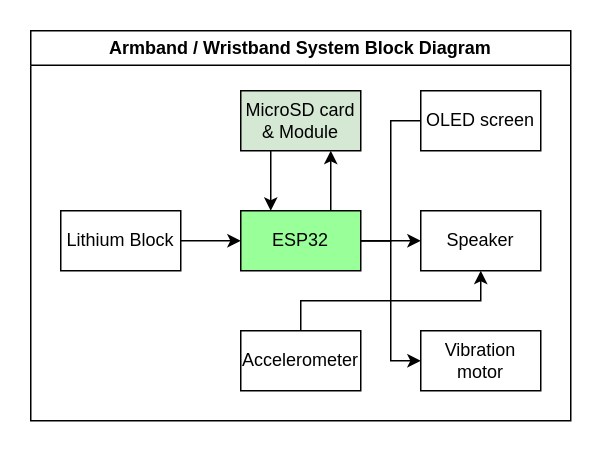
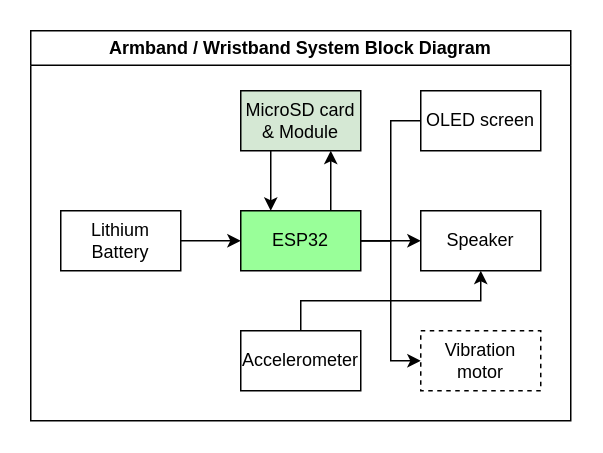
  <mxCell id="0" />
  <mxCell id="1" parent="0" />
  <mxCell id="2" style="edgeStyle=orthogonalEdgeStyle;rounded=0;orthogonalLoop=1;jettySize=auto;html=1;exitX=0.75;exitY=0;exitDx=0;exitDy=0;entryX=0.75;entryY=1;entryDx=0;entryDy=0;" edge="1" parent="1" source="6" target="9"><mxGeometry relative="1" as="geometry" /></mxCell>
  <mxCell id="3" style="edgeStyle=orthogonalEdgeStyle;rounded=0;orthogonalLoop=1;jettySize=auto;html=1;exitX=1;exitY=0.5;exitDx=0;exitDy=0;entryX=0;entryY=0.5;entryDx=0;entryDy=0;" edge="1" parent="1" source="6" target="7"><mxGeometry relative="1" as="geometry" /></mxCell>
  <mxCell id="4" style="edgeStyle=orthogonalEdgeStyle;rounded=0;orthogonalLoop=1;jettySize=auto;html=1;exitX=1;exitY=0.5;exitDx=0;exitDy=0;entryX=0;entryY=0.5;entryDx=0;entryDy=0;endArrow=none;" edge="1" parent="1" source="6" target="15"><mxGeometry relative="1" as="geometry" /></mxCell>
  <mxCell id="5" style="edgeStyle=orthogonalEdgeStyle;rounded=0;orthogonalLoop=1;jettySize=auto;html=1;exitX=1;exitY=0.5;exitDx=0;exitDy=0;entryX=0;entryY=0.5;entryDx=0;entryDy=0;" edge="1" parent="1" source="6" target="14"><mxGeometry relative="1" as="geometry" /></mxCell>
  <mxCell id="6" value="ESP32" style="rounded=0;whiteSpace=wrap;html=1;fillColor=#99FF99;" parent="1" vertex="1"><mxGeometry x="160" y="140" width="80" height="40" as="geometry" /></mxCell>
  <mxCell id="7" value="Speaker" style="rounded=0;whiteSpace=wrap;html=1;" parent="1" vertex="1"><mxGeometry x="280" y="140" width="80" height="40" as="geometry" /></mxCell>
  <mxCell id="8" style="edgeStyle=orthogonalEdgeStyle;rounded=0;orthogonalLoop=1;jettySize=auto;html=1;exitX=0.25;exitY=1;exitDx=0;exitDy=0;entryX=0.25;entryY=0;entryDx=0;entryDy=0;" edge="1" parent="1" source="9" target="6"><mxGeometry relative="1" as="geometry" /></mxCell>
  <mxCell id="9" value="MicroSD card &amp;amp; Module" style="rounded=0;whiteSpace=wrap;html=1;fillColor=#d5e8d4;" parent="1" vertex="1"><mxGeometry x="160" y="60" width="80" height="40" as="geometry" /></mxCell>
  <mxCell id="10" style="edgeStyle=orthogonalEdgeStyle;rounded=0;orthogonalLoop=1;jettySize=auto;html=1;exitX=0.5;exitY=0;exitDx=0;exitDy=0;" edge="1" parent="1" source="11" target="7"><mxGeometry relative="1" as="geometry" /></mxCell>
  <mxCell id="11" value="Accelerometer" style="rounded=0;whiteSpace=wrap;html=1;" parent="1" vertex="1"><mxGeometry x="160" y="220" width="80" height="40" as="geometry" /></mxCell>
  <mxCell id="12" style="edgeStyle=orthogonalEdgeStyle;rounded=0;orthogonalLoop=1;jettySize=auto;html=1;entryX=0;entryY=0.5;entryDx=0;entryDy=0;" edge="1" parent="1" source="13" target="6"><mxGeometry relative="1" as="geometry" /></mxCell>
- <mxCell id="13" value="Lithium Block" style="rounded=0;whiteSpace=wrap;html=1;" vertex="1" parent="1"><mxGeometry x="40" y="140" width="80" height="40" as="geometry" /></mxCell>
- <mxCell id="14" value="Vibration motor" style="rounded=0;whiteSpace=wrap;html=1;" vertex="1" parent="1"><mxGeometry x="280" y="220" width="80" height="40" as="geometry" /></mxCell>
+ <mxCell id="13" value="Lithium Battery" style="rounded=0;whiteSpace=wrap;html=1;" vertex="1" parent="1"><mxGeometry x="40" y="140" width="80" height="40" as="geometry" /></mxCell>
+ <mxCell id="14" value="Vibration motor" style="rounded=0;whiteSpace=wrap;html=1;dashed=1;" vertex="1" parent="1"><mxGeometry x="280" y="220" width="80" height="40" as="geometry" /></mxCell>
  <mxCell id="15" value="OLED screen" style="rounded=0;whiteSpace=wrap;html=1;" vertex="1" parent="1"><mxGeometry x="280" y="60" width="80" height="40" as="geometry" /></mxCell>
  <mxCell id="16" value="Armband / Wristband System Block Diagram" style="swimlane;whiteSpace=wrap;html=1;" vertex="1" parent="1"><mxGeometry x="20" y="20" width="360" height="260" as="geometry" /></mxCell>
